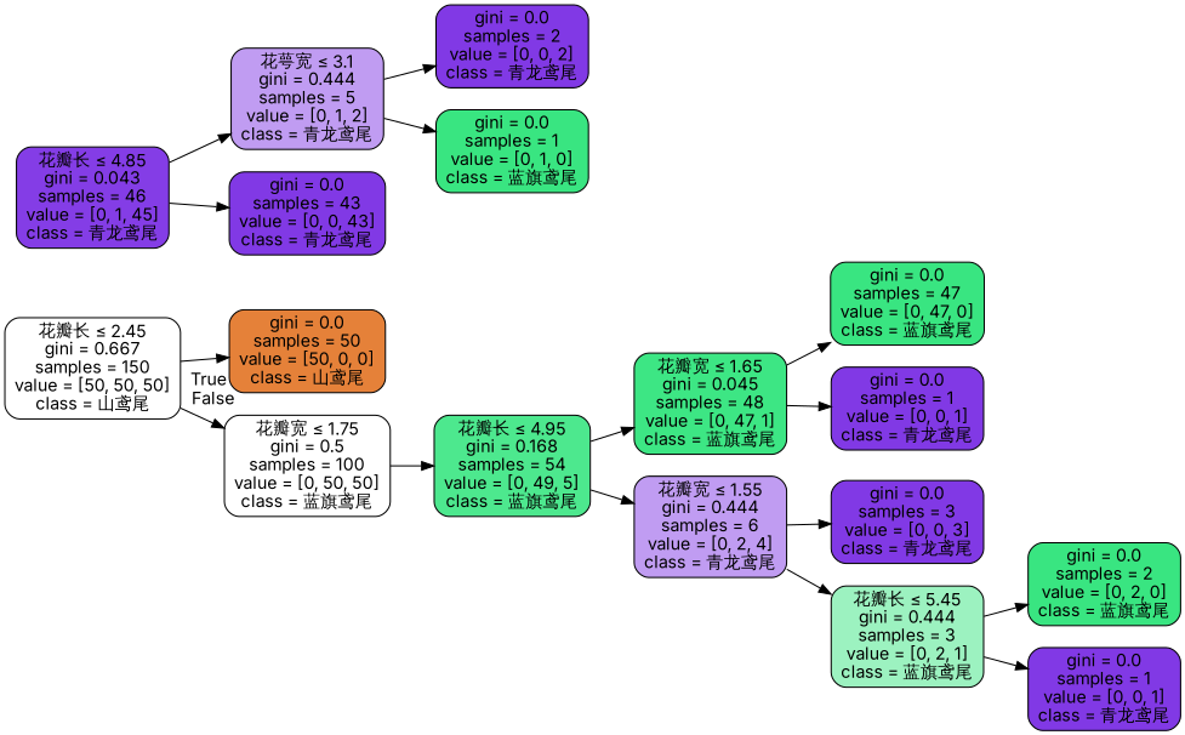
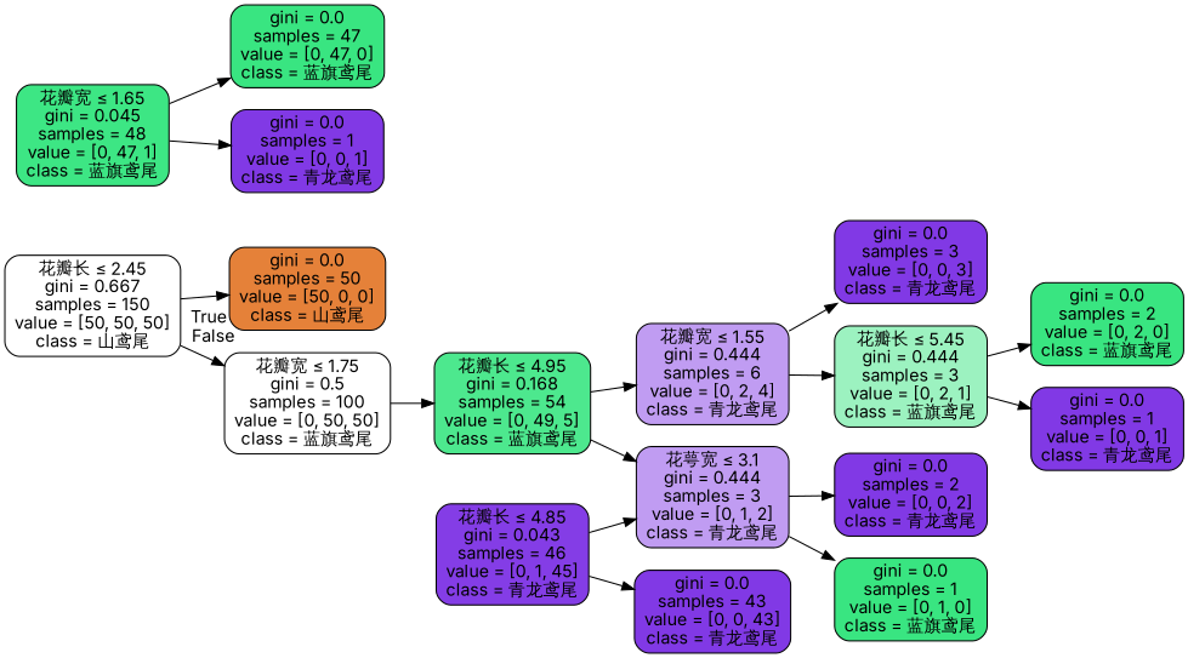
  digraph {
    fontname=Inter
    rankdir=LR
    node [color=black fillcolor="#8139e5" fontname=Inter shape=box style="filled, rounded"]
    edge [fontname=Inter]
    n1 [fillcolor="#ffffff" label=<花瓣长 &le; 2.45<br/>gini = 0.667<br/>samples = 150<br/>value = [50, 50, 50]<br/>class = 山鸢尾>]
    n2 [fillcolor="#e58139" label=<gini = 0.0<br/>samples = 50<br/>value = [50, 0, 0]<br/>class = 山鸢尾>]
    n3 [fillcolor="#ffffff" label=<花瓣宽 &le; 1.75<br/>gini = 0.5<br/>samples = 100<br/>value = [0, 50, 50]<br/>class = 蓝旗鸢尾>]
    n4 [fillcolor="#4de88e" label=<花瓣长 &le; 4.95<br/>gini = 0.168<br/>samples = 54<br/>value = [0, 49, 5]<br/>class = 蓝旗鸢尾>]
    n5 [fillcolor="#3de684" label=<花瓣宽 &le; 1.65<br/>gini = 0.045<br/>samples = 48<br/>value = [0, 47, 1]<br/>class = 蓝旗鸢尾>]
    n6 [fillcolor="#c09cf2" label=<花瓣宽 &le; 1.55<br/>gini = 0.444<br/>samples = 6<br/>value = [0, 2, 4]<br/>class = 青龙鸢尾>]
    n7 [fillcolor="#843de6" label=<花瓣长 &le; 4.85<br/>gini = 0.043<br/>samples = 46<br/>value = [0, 1, 45]<br/>class = 青龙鸢尾>]
-   n8 [fillcolor="#c09cf2" label=<花萼宽 &le; 3.1<br/>gini = 0.444<br/>samples = 5<br/>value = [0, 1, 2]<br/>class = 青龙鸢尾>]
+   n8 [fillcolor="#c09cf2" label=<花萼宽 &le; 3.1<br/>gini = 0.444<br/>samples = 3<br/>value = [0, 1, 2]<br/>class = 青龙鸢尾>]
    n9 [label=<gini = 0.0<br/>samples = 43<br/>value = [0, 0, 43]<br/>class = 青龙鸢尾>]
    n10 [fillcolor="#39e581" label=<gini = 0.0<br/>samples = 47<br/>value = [0, 47, 0]<br/>class = 蓝旗鸢尾>]
    n11 [label=<gini = 0.0<br/>samples = 1<br/>value = [0, 0, 1]<br/>class = 青龙鸢尾>]
    n12 [label=<gini = 0.0<br/>samples = 3<br/>value = [0, 0, 3]<br/>class = 青龙鸢尾>]
    n13 [fillcolor="#9cf2c0" label=<花瓣长 &le; 5.45<br/>gini = 0.444<br/>samples = 3<br/>value = [0, 2, 1]<br/>class = 蓝旗鸢尾>]
    n14 [fillcolor="#39e581" label=<gini = 0.0<br/>samples = 2<br/>value = [0, 2, 0]<br/>class = 蓝旗鸢尾>]
    n15 [label=<gini = 0.0<br/>samples = 1<br/>value = [0, 0, 1]<br/>class = 青龙鸢尾>]
    n16 [label=<gini = 0.0<br/>samples = 2<br/>value = [0, 0, 2]<br/>class = 青龙鸢尾>]
    n17 [fillcolor="#39e581" label=<gini = 0.0<br/>samples = 1<br/>value = [0, 1, 0]<br/>class = 蓝旗鸢尾>]
    n1 -> n2 [headlabel=True labelangle=45 labeldistance=2.5]
    n1 -> n3 [headlabel=False labelangle=-45 labeldistance=2.5]
    n3 -> n4
-   n4 -> n5
+   n4 -> n8
    n4 -> n6
    n5 -> n10
    n5 -> n11
    n6 -> n12
    n6 -> n13
    n7 -> n8
    n7 -> n9
    n8 -> n16
    n8 -> n17
    n13 -> n14
    n13 -> n15
  }
